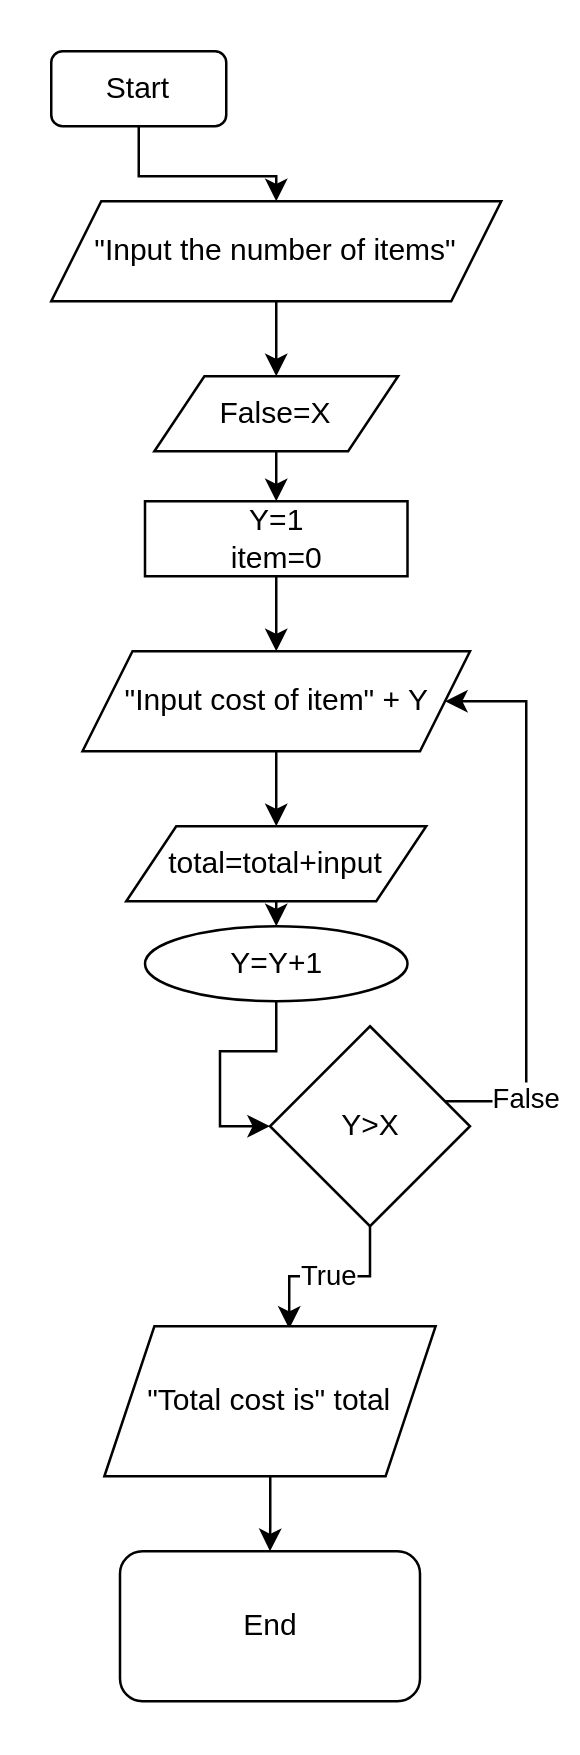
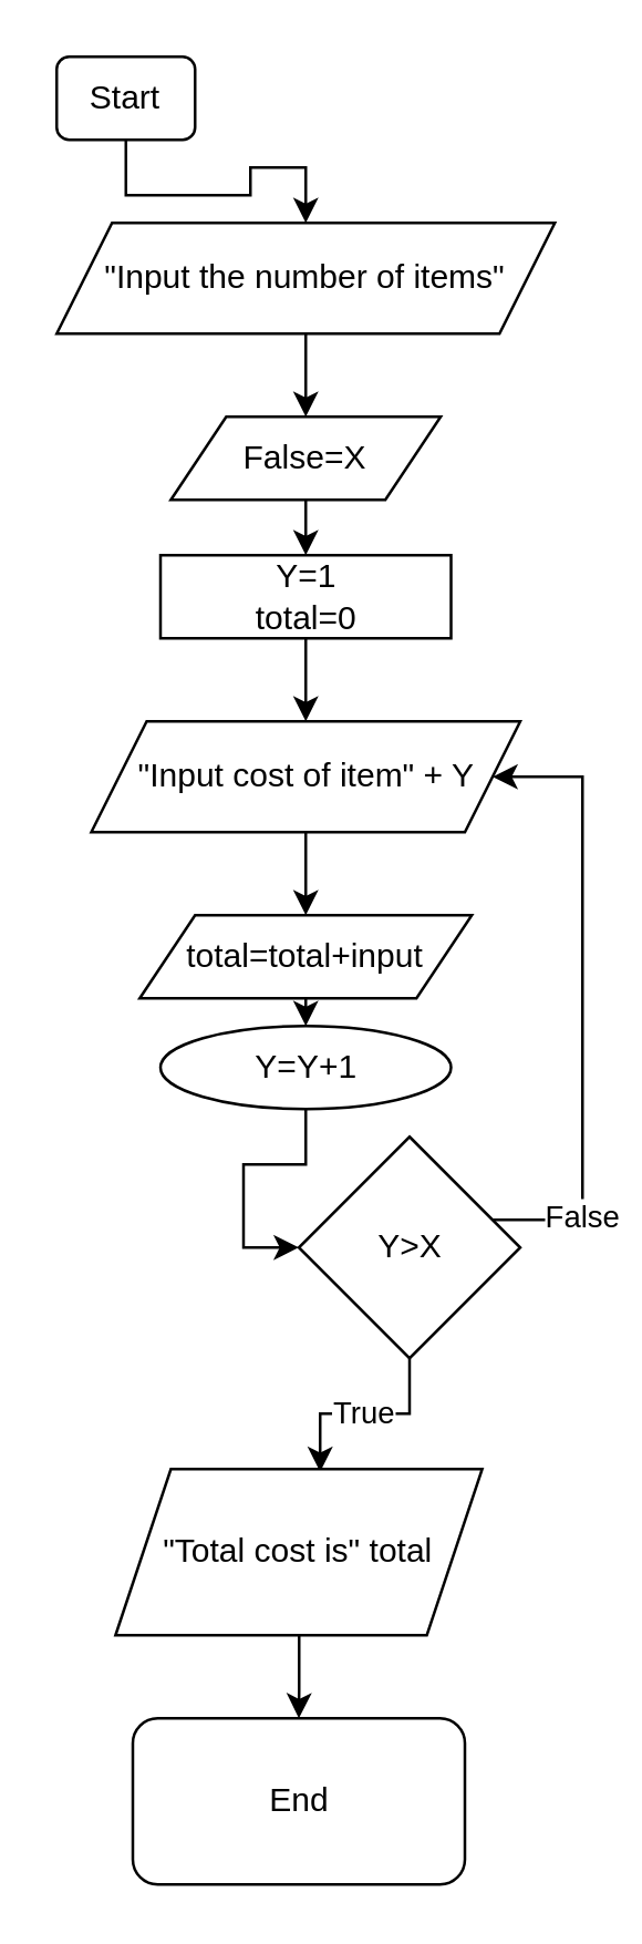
  <mxCell id="0" />
  <mxCell id="1" parent="0" />
  <mxCell id="2" value="" style="edgeStyle=orthogonalEdgeStyle;rounded=0;orthogonalLoop=1;jettySize=auto;html=1;" parent="1" source="3" target="5" edge="1"><mxGeometry relative="1" as="geometry" /></mxCell>
- <mxCell id="3" value="Start" style="rounded=1;whiteSpace=wrap;html=1;" parent="1" vertex="1"><mxGeometry x="20" y="20" width="70" height="30" as="geometry" /></mxCell>
+ <mxCell id="3" value="Start" style="rounded=1;whiteSpace=wrap;html=1;" parent="1" vertex="1"><mxGeometry x="20" y="20" width="50" height="30" as="geometry" /></mxCell>
  <mxCell id="4" value="" style="edgeStyle=orthogonalEdgeStyle;rounded=0;orthogonalLoop=1;jettySize=auto;html=1;entryX=0.5;entryY=0;entryDx=0;entryDy=0;" parent="1" source="5" target="20" edge="1"><mxGeometry relative="1" as="geometry" /></mxCell>
  <mxCell id="5" value="&lt;div&gt;&quot;Input the number of items&quot;&lt;/div&gt;" style="shape=parallelogram;perimeter=parallelogramPerimeter;whiteSpace=wrap;html=1;fixedSize=1;" parent="1" vertex="1"><mxGeometry x="20" y="80" width="180" height="40" as="geometry" /></mxCell>
  <mxCell id="6" value="" style="edgeStyle=none;html=1;" edge="1" parent="1" source="7" target="22"><mxGeometry relative="1" as="geometry" /></mxCell>
  <mxCell id="7" value="&lt;div&gt;&quot;Input cost of item&quot; + Y&lt;/div&gt;" style="shape=parallelogram;perimeter=parallelogramPerimeter;whiteSpace=wrap;html=1;fixedSize=1;" parent="1" vertex="1"><mxGeometry x="32.5" y="260" width="155" height="40" as="geometry" /></mxCell>
  <mxCell id="8" value="" style="edgeStyle=orthogonalEdgeStyle;rounded=0;orthogonalLoop=1;jettySize=auto;html=1;" parent="1" source="9" target="7" edge="1"><mxGeometry relative="1" as="geometry" /></mxCell>
- <mxCell id="9" value="&lt;div&gt;Y=1&lt;/div&gt;item=0" style="whiteSpace=wrap;html=1;" parent="1" vertex="1"><mxGeometry x="57.5" y="200" width="105" height="30" as="geometry" /></mxCell>
+ <mxCell id="9" value="&lt;div&gt;Y=1&lt;/div&gt;total=0" style="whiteSpace=wrap;html=1;" parent="1" vertex="1"><mxGeometry x="57.5" y="200" width="105" height="30" as="geometry" /></mxCell>
  <mxCell id="10" value="" style="edgeStyle=orthogonalEdgeStyle;rounded=0;orthogonalLoop=1;jettySize=auto;html=1;entryX=0;entryY=0.5;entryDx=0;entryDy=0;" parent="1" source="11" target="15" edge="1"><mxGeometry relative="1" as="geometry"><Array as="points" /></mxGeometry></mxCell>
  <mxCell id="11" value="&lt;div&gt;Y=Y+1&lt;/div&gt;" style="ellipse;whiteSpace=wrap;html=1;" parent="1" vertex="1"><mxGeometry x="57.5" y="370" width="105" height="30" as="geometry" /></mxCell>
  <mxCell id="12" value="" style="edgeStyle=orthogonalEdgeStyle;rounded=0;orthogonalLoop=1;jettySize=auto;html=1;entryX=1;entryY=0.5;entryDx=0;entryDy=0;" parent="1" source="15" target="7" edge="1"><mxGeometry relative="1" as="geometry"><mxPoint x="235" y="440" as="targetPoint" /><Array as="points"><mxPoint x="210" y="440" /><mxPoint x="210" y="280" /></Array></mxGeometry></mxCell>
  <mxCell id="13" value="False" style="edgeLabel;html=1;align=center;verticalAlign=middle;resizable=0;points=[];" parent="12" vertex="1" connectable="0"><mxGeometry x="-0.719" y="2" relative="1" as="geometry"><mxPoint as="offset" /></mxGeometry></mxCell>
  <mxCell id="14" value="True" style="edgeStyle=orthogonalEdgeStyle;rounded=0;orthogonalLoop=1;jettySize=auto;html=1;entryX=0.558;entryY=0.017;entryDx=0;entryDy=0;entryPerimeter=0;" parent="1" source="15" target="18" edge="1"><mxGeometry relative="1" as="geometry"><mxPoint x="170" y="520" as="targetPoint" /></mxGeometry></mxCell>
  <mxCell id="15" value="Y&amp;gt;X" style="rhombus;whiteSpace=wrap;html=1;" parent="1" vertex="1"><mxGeometry x="107.5" y="410" width="80" height="80" as="geometry" /></mxCell>
  <mxCell id="16" value="End" style="rounded=1;whiteSpace=wrap;html=1;" parent="1" vertex="1"><mxGeometry x="47.5" y="620" width="120" height="60" as="geometry" /></mxCell>
  <mxCell id="17" value="" style="edgeStyle=orthogonalEdgeStyle;rounded=0;orthogonalLoop=1;jettySize=auto;html=1;" parent="1" source="18" target="16" edge="1"><mxGeometry relative="1" as="geometry" /></mxCell>
  <mxCell id="18" value="&lt;div&gt;&quot;Total cost is&quot; total&lt;br&gt;&lt;/div&gt;" style="shape=parallelogram;perimeter=parallelogramPerimeter;whiteSpace=wrap;html=1;fixedSize=1;" parent="1" vertex="1"><mxGeometry x="41.25" y="530" width="132.5" height="60" as="geometry" /></mxCell>
  <mxCell id="19" value="" style="edgeStyle=none;html=1;" edge="1" parent="1" source="20" target="9"><mxGeometry relative="1" as="geometry" /></mxCell>
  <mxCell id="20" value="False=X" style="shape=parallelogram;perimeter=parallelogramPerimeter;whiteSpace=wrap;html=1;fixedSize=1;" vertex="1" parent="1"><mxGeometry x="61.25" y="150" width="97.5" height="30" as="geometry" /></mxCell>
  <mxCell id="21" value="" style="edgeStyle=none;html=1;entryX=0.5;entryY=0;entryDx=0;entryDy=0;" edge="1" parent="1" source="22" target="11"><mxGeometry relative="1" as="geometry"><mxPoint x="113" y="402" as="targetPoint" /></mxGeometry></mxCell>
  <mxCell id="22" value="total=total+input" style="shape=parallelogram;perimeter=parallelogramPerimeter;whiteSpace=wrap;html=1;fixedSize=1;" vertex="1" parent="1"><mxGeometry x="50" y="330" width="120" height="30" as="geometry" /></mxCell>
